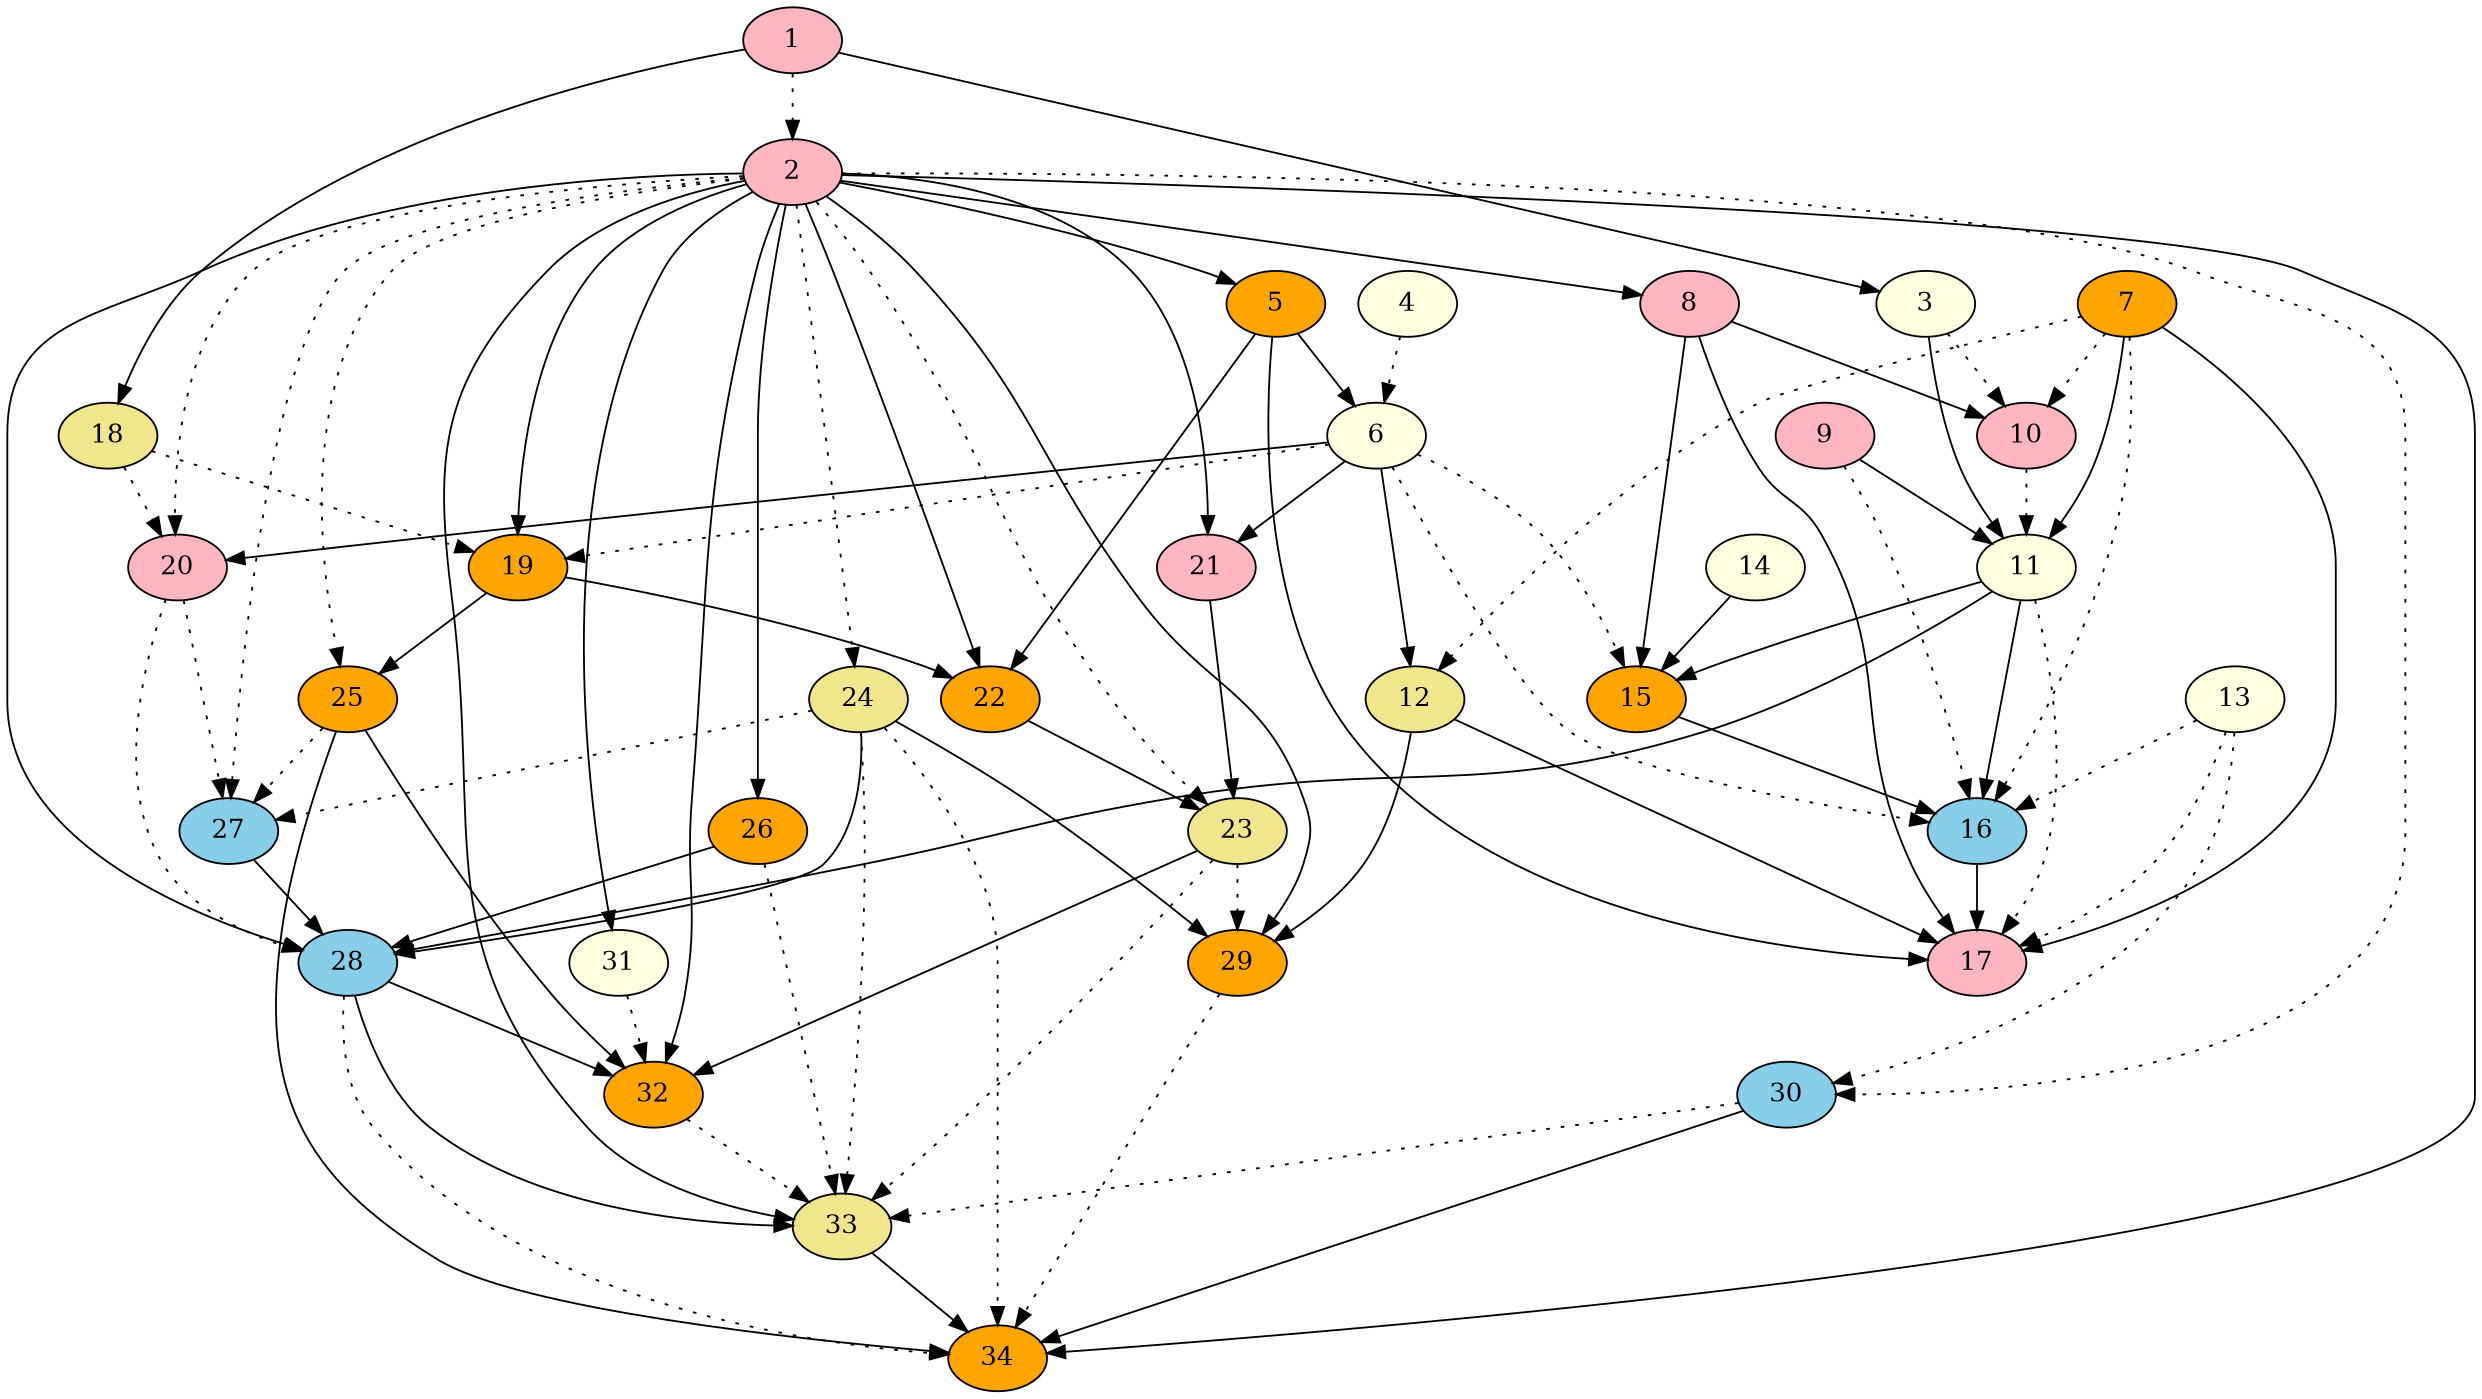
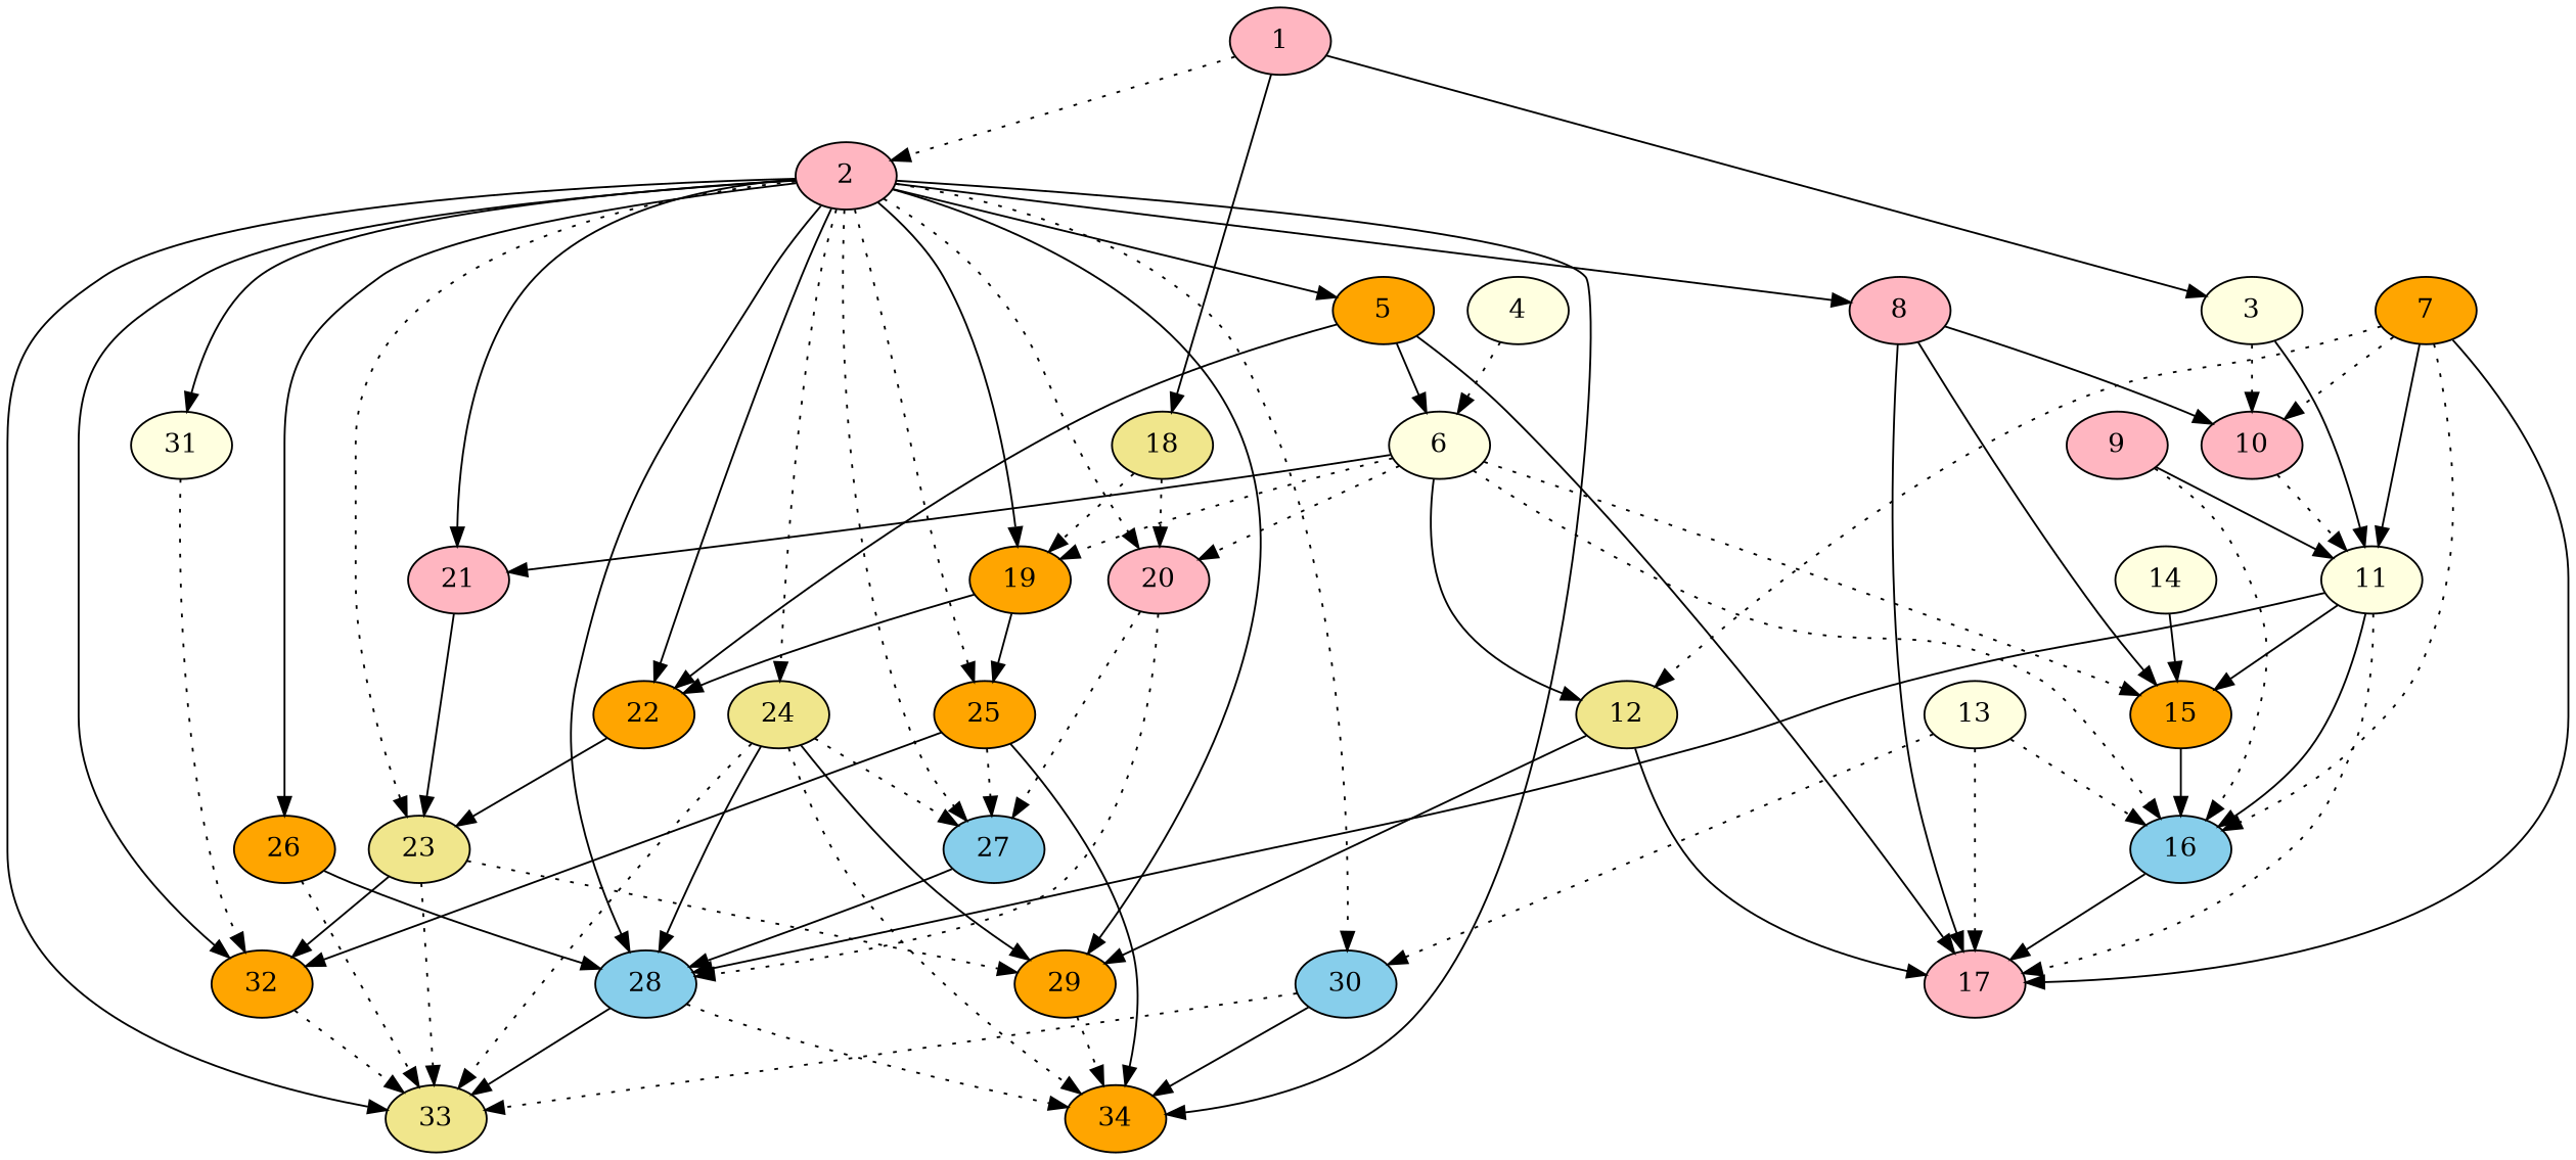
  digraph {
    node [fillcolor=orange shape=ellipse style=filled]
    edge [style=solid]
    1 [fillcolor=lightpink]
    2 [fillcolor=lightpink]
    3 [fillcolor=lightyellow]
    18 [fillcolor=khaki]
    5
    8 [fillcolor=lightpink]
    19
    20 [fillcolor=lightpink]
    21 [fillcolor=lightpink]
    22
    23 [fillcolor=khaki]
    24 [fillcolor=khaki]
    25
    26
    27 [fillcolor=skyblue]
    28 [fillcolor=skyblue]
    29
    30 [fillcolor=skyblue]
    31 [fillcolor=lightyellow]
    32
    33 [fillcolor=khaki]
    34
    10 [fillcolor=lightpink]
    11 [fillcolor=lightyellow]
    6 [fillcolor=lightyellow]
    17 [fillcolor=lightpink]
    15
    16 [fillcolor=skyblue]
    4 [fillcolor=lightyellow]
    12 [fillcolor=khaki]
    7
    9 [fillcolor=lightpink]
    13 [fillcolor=lightyellow]
    14 [fillcolor=lightyellow]
    1 -> 2 [style=dotted]
    1 -> 3
    1 -> 18
    2 -> 5
    2 -> 8
    2 -> 19
    2 -> 20 [style=dotted]
    2 -> 21
    2 -> 22
    2 -> 23 [style=dotted]
    2 -> 24 [style=dotted]
    2 -> 25 [style=dotted]
    2 -> 26
    2 -> 27 [style=dotted]
    2 -> 28
    2 -> 29
    2 -> 30 [style=dotted]
    2 -> 31
    2 -> 32
    2 -> 33
    2 -> 34
    3 -> 10 [style=dotted]
    3 -> 11
    18 -> 19 [style=dotted]
    18 -> 20 [style=dotted]
    5 -> 22
    5 -> 6
    5 -> 17
    8 -> 10
    8 -> 17
    8 -> 15
    19 -> 22
    19 -> 25
    20 -> 27 [style=dotted]
    20 -> 28 [style=dotted]
    21 -> 23
    22 -> 23
    23 -> 29 [style=dotted]
    23 -> 32
    23 -> 33 [style=dotted]
    24 -> 27 [style=dotted]
    24 -> 28
    24 -> 29
    24 -> 33 [style=dotted]
    24 -> 34 [style=dotted]
    25 -> 27 [style=dotted]
    25 -> 32
    25 -> 34
    26 -> 28
    26 -> 33 [style=dotted]
    27 -> 28
-   28 -> 32
    28 -> 33
    28 -> 34 [style=dotted]
    29 -> 34 [style=dotted]
    30 -> 33 [style=dotted]
    30 -> 34
    31 -> 32 [style=dotted]
    32 -> 33 [style=dotted]
-   33 -> 34
    10 -> 11 [style=dotted]
    11 -> 28
    11 -> 17 [style=dotted]
    11 -> 15
    11 -> 16
    6 -> 19 [style=dotted]
-   6 -> 20
+   6 -> 20 [style=dotted]
    6 -> 21
    6 -> 15 [style=dotted]
    6 -> 16 [style=dotted]
    6 -> 12
    15 -> 16
    16 -> 17
    4 -> 6 [style=dotted]
    12 -> 29
    12 -> 17
    7 -> 10 [style=dotted]
    7 -> 11
    7 -> 17
    7 -> 16 [style=dotted]
    7 -> 12 [style=dotted]
    9 -> 11
    9 -> 16 [style=dotted]
    13 -> 30 [style=dotted]
    13 -> 17 [style=dotted]
    13 -> 16 [style=dotted]
    14 -> 15
  }
